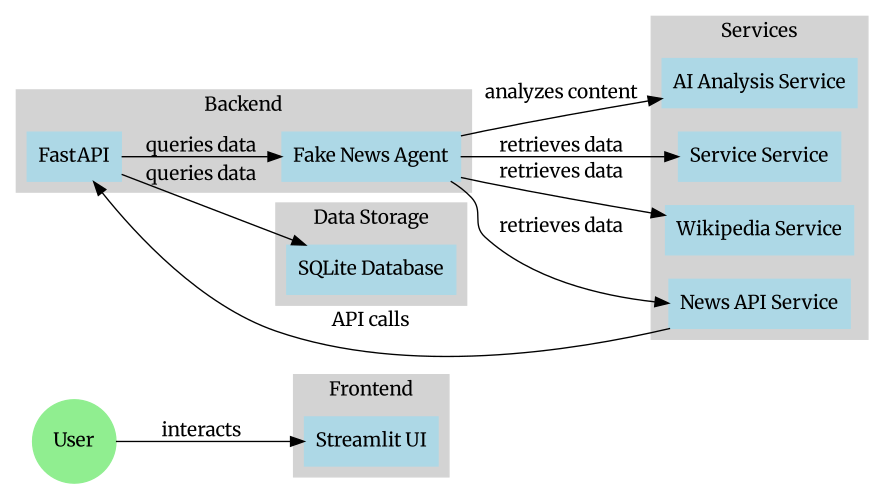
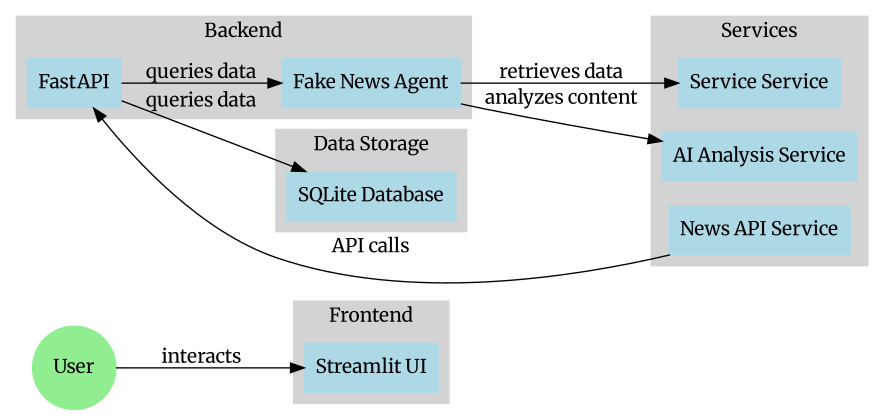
  digraph {
    fontname=Merriweather
    rankdir=LR
    node [color=lightblue fontname=Merriweather shape=box style=filled]
    edge [fontname=Merriweather]
    n1 [label="Streamlit UI"]
    n2 [label=FastAPI]
    n3 [label="Fake News Agent"]
    n4 [label="Service Service"]
-   n5 [label="Wikipedia Service"]
    n6 [label="News API Service"]
    n7 [label="AI Analysis Service"]
    n8 [label="SQLite Database"]
    n9 [color=lightgreen label=User shape=circle]
    subgraph cluster_1 {
      color=lightgrey
      label=Frontend
      style=filled
      n1
    }
    subgraph cluster_2 {
      color=lightgrey
      label=Backend
      style=filled
      n2
      n3
    }
    subgraph cluster_3 {
      color=lightgrey
      label=Services
      style=filled
      n4
-     n5
      n6
      n7
    }
    subgraph cluster_4 {
      color=lightgrey
      label="Data Storage"
      style=filled
      n8
    }
    n2 -> n3 [label="queries data"]
    n2 -> n8 [label="queries data"]
    n3 -> n4 [label="retrieves data"]
-   n3 -> n5 [label="retrieves data"]
-   n3 -> n6 [label="retrieves data"]
    n3 -> n7 [label="analyzes content"]
    n6 -> n2 [label="API calls"]
    n9 -> n1 [label=interacts]
  }
